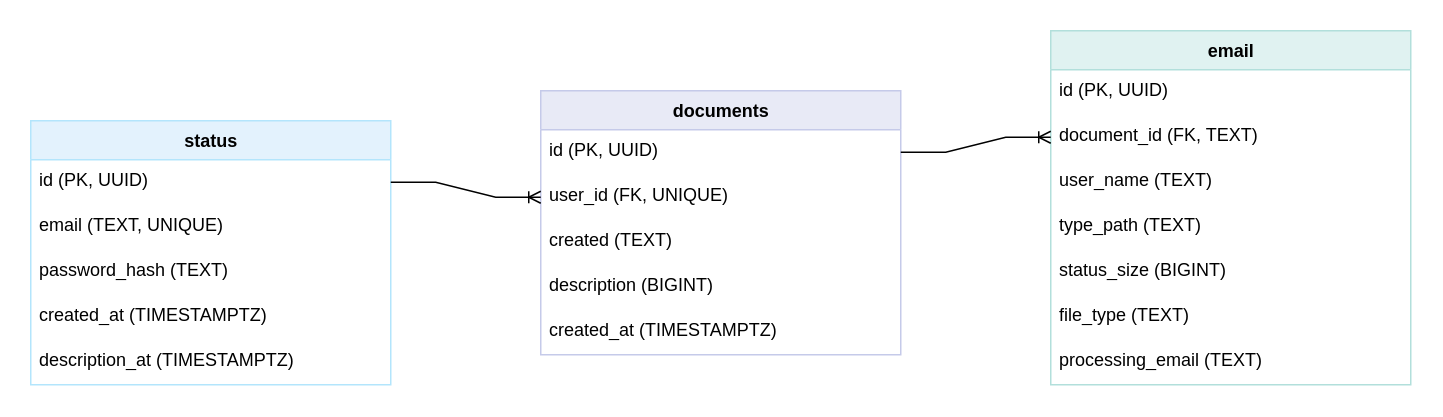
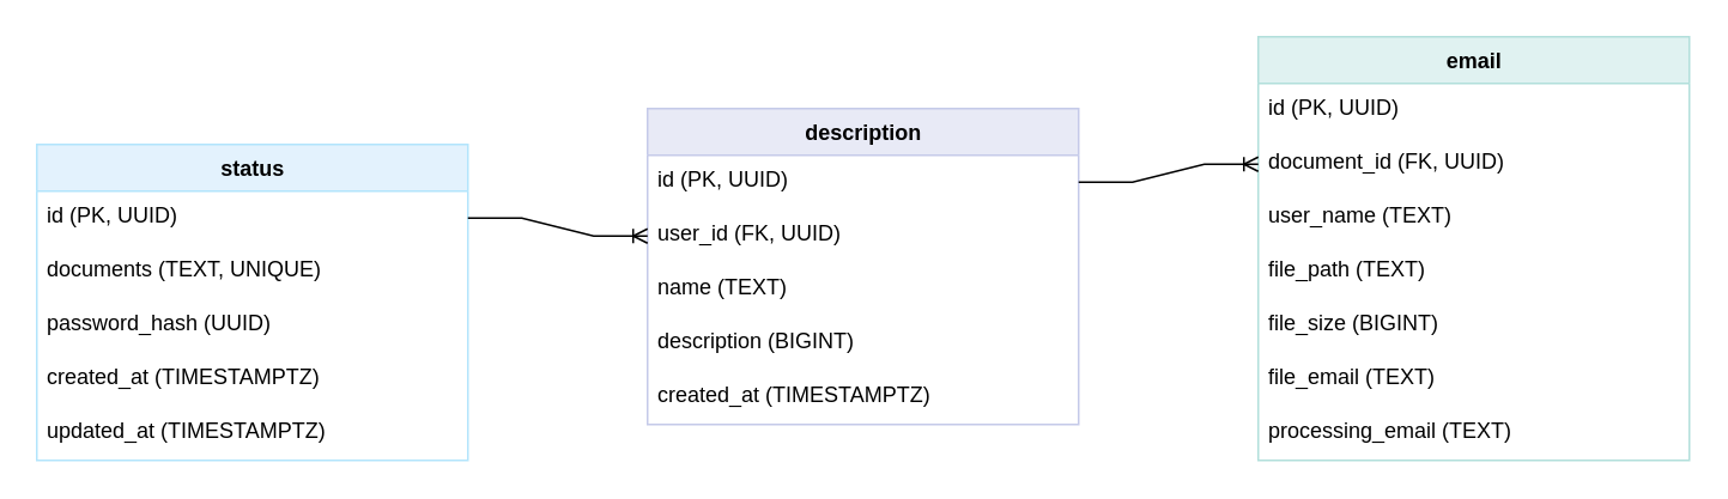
  <mxCell id="0" />
  <mxCell id="1" parent="0" />
  <mxCell id="2" value="status" style="swimlane;fontStyle=1;align=center;verticalAlign=top;childLayout=stackLayout;horizontal=1;startSize=26;horizontalStack=0;resizeParent=1;resizeParentMax=0;resizeLast=0;collapsible=1;marginBottom=0;html=1;fillColor=#e3f2fd;strokeColor=#b3e5fc;" parent="1" vertex="1"><mxGeometry x="20" y="80" width="240" height="176" as="geometry" /></mxCell>
  <mxCell id="3" value="id (PK, UUID)" style="text;strokeColor=none;fillColor=none;align=left;verticalAlign=top;spacingLeft=4;spacingRight=4;overflow=hidden;rotatable=0;points=[[0,0.5],[1,0.5]];portConstraint=eastwest;html=1;" parent="2" vertex="1"><mxGeometry y="26" width="240" height="30" as="geometry" /></mxCell>
- <mxCell id="4" value="email (TEXT, UNIQUE)" style="text;strokeColor=none;fillColor=none;align=left;verticalAlign=top;spacingLeft=4;spacingRight=4;overflow=hidden;rotatable=0;points=[[0,0.5],[1,0.5]];portConstraint=eastwest;html=1;" parent="2" vertex="1"><mxGeometry y="56" width="240" height="30" as="geometry" /></mxCell>
- <mxCell id="5" value="password_hash (TEXT)" style="text;strokeColor=none;fillColor=none;align=left;verticalAlign=top;spacingLeft=4;spacingRight=4;overflow=hidden;rotatable=0;points=[[0,0.5],[1,0.5]];portConstraint=eastwest;html=1;" parent="2" vertex="1"><mxGeometry y="86" width="240" height="30" as="geometry" /></mxCell>
+ <mxCell id="4" value="documents (TEXT, UNIQUE)" style="text;strokeColor=none;fillColor=none;align=left;verticalAlign=top;spacingLeft=4;spacingRight=4;overflow=hidden;rotatable=0;points=[[0,0.5],[1,0.5]];portConstraint=eastwest;html=1;" parent="2" vertex="1"><mxGeometry y="56" width="240" height="30" as="geometry" /></mxCell>
+ <mxCell id="5" value="password_hash (UUID)" style="text;strokeColor=none;fillColor=none;align=left;verticalAlign=top;spacingLeft=4;spacingRight=4;overflow=hidden;rotatable=0;points=[[0,0.5],[1,0.5]];portConstraint=eastwest;html=1;" parent="2" vertex="1"><mxGeometry y="86" width="240" height="30" as="geometry" /></mxCell>
  <mxCell id="6" value="created_at (TIMESTAMPTZ)" style="text;strokeColor=none;fillColor=none;align=left;verticalAlign=top;spacingLeft=4;spacingRight=4;overflow=hidden;rotatable=0;points=[[0,0.5],[1,0.5]];portConstraint=eastwest;html=1;" parent="2" vertex="1"><mxGeometry y="116" width="240" height="30" as="geometry" /></mxCell>
- <mxCell id="7" value="description_at (TIMESTAMPTZ)" style="text;strokeColor=none;fillColor=none;align=left;verticalAlign=top;spacingLeft=4;spacingRight=4;overflow=hidden;rotatable=0;points=[[0,0.5],[1,0.5]];portConstraint=eastwest;html=1;" parent="2" vertex="1"><mxGeometry y="146" width="240" height="30" as="geometry" /></mxCell>
- <mxCell id="8" value="documents" style="swimlane;fontStyle=1;align=center;verticalAlign=top;childLayout=stackLayout;horizontal=1;startSize=26;horizontalStack=0;resizeParent=1;resizeParentMax=0;resizeLast=0;collapsible=1;marginBottom=0;html=1;fillColor=#e8eaf6;strokeColor=#c5cae9;" parent="1" vertex="1"><mxGeometry x="360" y="60" width="240" height="176" as="geometry" /></mxCell>
+ <mxCell id="7" value="updated_at (TIMESTAMPTZ)" style="text;strokeColor=none;fillColor=none;align=left;verticalAlign=top;spacingLeft=4;spacingRight=4;overflow=hidden;rotatable=0;points=[[0,0.5],[1,0.5]];portConstraint=eastwest;html=1;" parent="2" vertex="1"><mxGeometry y="146" width="240" height="30" as="geometry" /></mxCell>
+ <mxCell id="8" value="description" style="swimlane;fontStyle=1;align=center;verticalAlign=top;childLayout=stackLayout;horizontal=1;startSize=26;horizontalStack=0;resizeParent=1;resizeParentMax=0;resizeLast=0;collapsible=1;marginBottom=0;html=1;fillColor=#e8eaf6;strokeColor=#c5cae9;" parent="1" vertex="1"><mxGeometry x="360" y="60" width="240" height="176" as="geometry" /></mxCell>
  <mxCell id="9" value="id (PK, UUID)" style="text;strokeColor=none;fillColor=none;align=left;verticalAlign=top;spacingLeft=4;spacingRight=4;overflow=hidden;rotatable=0;points=[[0,0.5],[1,0.5]];portConstraint=eastwest;html=1;" parent="8" vertex="1"><mxGeometry y="26" width="240" height="30" as="geometry" /></mxCell>
- <mxCell id="10" value="user_id (FK, UNIQUE)" style="text;strokeColor=none;fillColor=none;align=left;verticalAlign=top;spacingLeft=4;spacingRight=4;overflow=hidden;rotatable=0;points=[[0,0.5],[1,0.5]];portConstraint=eastwest;html=1;" parent="8" vertex="1"><mxGeometry y="56" width="240" height="30" as="geometry" /></mxCell>
- <mxCell id="11" value="created (TEXT)" style="text;strokeColor=none;fillColor=none;align=left;verticalAlign=top;spacingLeft=4;spacingRight=4;overflow=hidden;rotatable=0;points=[[0,0.5],[1,0.5]];portConstraint=eastwest;html=1;" parent="8" vertex="1"><mxGeometry y="86" width="240" height="30" as="geometry" /></mxCell>
+ <mxCell id="10" value="user_id (FK, UUID)" style="text;strokeColor=none;fillColor=none;align=left;verticalAlign=top;spacingLeft=4;spacingRight=4;overflow=hidden;rotatable=0;points=[[0,0.5],[1,0.5]];portConstraint=eastwest;html=1;" parent="8" vertex="1"><mxGeometry y="56" width="240" height="30" as="geometry" /></mxCell>
+ <mxCell id="11" value="name (TEXT)" style="text;strokeColor=none;fillColor=none;align=left;verticalAlign=top;spacingLeft=4;spacingRight=4;overflow=hidden;rotatable=0;points=[[0,0.5],[1,0.5]];portConstraint=eastwest;html=1;" parent="8" vertex="1"><mxGeometry y="86" width="240" height="30" as="geometry" /></mxCell>
  <mxCell id="12" value="description (BIGINT)" style="text;strokeColor=none;fillColor=none;align=left;verticalAlign=top;spacingLeft=4;spacingRight=4;overflow=hidden;rotatable=0;points=[[0,0.5],[1,0.5]];portConstraint=eastwest;html=1;" parent="8" vertex="1"><mxGeometry y="116" width="240" height="30" as="geometry" /></mxCell>
  <mxCell id="13" value="created_at (TIMESTAMPTZ)" style="text;strokeColor=none;fillColor=none;align=left;verticalAlign=top;spacingLeft=4;spacingRight=4;overflow=hidden;rotatable=0;points=[[0,0.5],[1,0.5]];portConstraint=eastwest;html=1;" parent="8" vertex="1"><mxGeometry y="146" width="240" height="30" as="geometry" /></mxCell>
  <mxCell id="14" value="email" style="swimlane;fontStyle=1;align=center;verticalAlign=top;childLayout=stackLayout;horizontal=1;startSize=26;horizontalStack=0;resizeParent=1;resizeParentMax=0;resizeLast=0;collapsible=1;marginBottom=0;html=1;fillColor=#e0f2f1;strokeColor=#b2dfdb;" parent="1" vertex="1"><mxGeometry x="700" y="20" width="240" height="236" as="geometry" /></mxCell>
  <mxCell id="15" value="id (PK, UUID)" style="text;strokeColor=none;fillColor=none;align=left;verticalAlign=top;spacingLeft=4;spacingRight=4;overflow=hidden;rotatable=0;points=[[0,0.5],[1,0.5]];portConstraint=eastwest;html=1;" parent="14" vertex="1"><mxGeometry y="26" width="240" height="30" as="geometry" /></mxCell>
- <mxCell id="16" value="document_id (FK, TEXT)" style="text;strokeColor=none;fillColor=none;align=left;verticalAlign=top;spacingLeft=4;spacingRight=4;overflow=hidden;rotatable=0;points=[[0,0.5],[1,0.5]];portConstraint=eastwest;html=1;" parent="14" vertex="1"><mxGeometry y="56" width="240" height="30" as="geometry" /></mxCell>
+ <mxCell id="16" value="document_id (FK, UUID)" style="text;strokeColor=none;fillColor=none;align=left;verticalAlign=top;spacingLeft=4;spacingRight=4;overflow=hidden;rotatable=0;points=[[0,0.5],[1,0.5]];portConstraint=eastwest;html=1;" parent="14" vertex="1"><mxGeometry y="56" width="240" height="30" as="geometry" /></mxCell>
  <mxCell id="17" value="user_name (TEXT)" style="text;strokeColor=none;fillColor=none;align=left;verticalAlign=top;spacingLeft=4;spacingRight=4;overflow=hidden;rotatable=0;points=[[0,0.5],[1,0.5]];portConstraint=eastwest;html=1;" parent="14" vertex="1"><mxGeometry y="86" width="240" height="30" as="geometry" /></mxCell>
- <mxCell id="18" value="type_path (TEXT)" style="text;strokeColor=none;fillColor=none;align=left;verticalAlign=top;spacingLeft=4;spacingRight=4;overflow=hidden;rotatable=0;points=[[0,0.5],[1,0.5]];portConstraint=eastwest;html=1;" parent="14" vertex="1"><mxGeometry y="116" width="240" height="30" as="geometry" /></mxCell>
- <mxCell id="19" value="status_size (BIGINT)" style="text;strokeColor=none;fillColor=none;align=left;verticalAlign=top;spacingLeft=4;spacingRight=4;overflow=hidden;rotatable=0;points=[[0,0.5],[1,0.5]];portConstraint=eastwest;html=1;" parent="14" vertex="1"><mxGeometry y="146" width="240" height="30" as="geometry" /></mxCell>
- <mxCell id="20" value="file_type (TEXT)" style="text;strokeColor=none;fillColor=none;align=left;verticalAlign=top;spacingLeft=4;spacingRight=4;overflow=hidden;rotatable=0;points=[[0,0.5],[1,0.5]];portConstraint=eastwest;html=1;" parent="14" vertex="1"><mxGeometry y="176" width="240" height="30" as="geometry" /></mxCell>
+ <mxCell id="18" value="file_path (TEXT)" style="text;strokeColor=none;fillColor=none;align=left;verticalAlign=top;spacingLeft=4;spacingRight=4;overflow=hidden;rotatable=0;points=[[0,0.5],[1,0.5]];portConstraint=eastwest;html=1;" parent="14" vertex="1"><mxGeometry y="116" width="240" height="30" as="geometry" /></mxCell>
+ <mxCell id="19" value="file_size (BIGINT)" style="text;strokeColor=none;fillColor=none;align=left;verticalAlign=top;spacingLeft=4;spacingRight=4;overflow=hidden;rotatable=0;points=[[0,0.5],[1,0.5]];portConstraint=eastwest;html=1;" parent="14" vertex="1"><mxGeometry y="146" width="240" height="30" as="geometry" /></mxCell>
+ <mxCell id="20" value="file_email (TEXT)" style="text;strokeColor=none;fillColor=none;align=left;verticalAlign=top;spacingLeft=4;spacingRight=4;overflow=hidden;rotatable=0;points=[[0,0.5],[1,0.5]];portConstraint=eastwest;html=1;" parent="14" vertex="1"><mxGeometry y="176" width="240" height="30" as="geometry" /></mxCell>
  <mxCell id="21" value="processing_email (TEXT)" style="text;strokeColor=none;fillColor=none;align=left;verticalAlign=top;spacingLeft=4;spacingRight=4;overflow=hidden;rotatable=0;points=[[0,0.5],[1,0.5]];portConstraint=eastwest;html=1;" parent="14" vertex="1"><mxGeometry y="206" width="240" height="30" as="geometry" /></mxCell>
  <mxCell id="22" value="" style="edgeStyle=entityRelationEdgeStyle;endArrow=ERoneToMany;html=1;rounded=0;entryX=0;entryY=0.5;entryDx=0;entryDy=0;" parent="1" source="3" target="10" edge="1"><mxGeometry width="100" height="100" relative="1" as="geometry"><mxPoint x="270" y="46" as="sourcePoint" /><mxPoint x="310" y="46" as="targetPoint" /></mxGeometry></mxCell>
  <mxCell id="23" value="" style="edgeStyle=entityRelationEdgeStyle;endArrow=ERoneToMany;html=1;rounded=0;entryX=0;entryY=0.5;entryDx=0;entryDy=0;" parent="1" source="9" target="16" edge="1"><mxGeometry width="100" height="100" relative="1" as="geometry"><mxPoint x="550" y="46" as="sourcePoint" /><mxPoint x="590" y="46" as="targetPoint" /></mxGeometry></mxCell>
